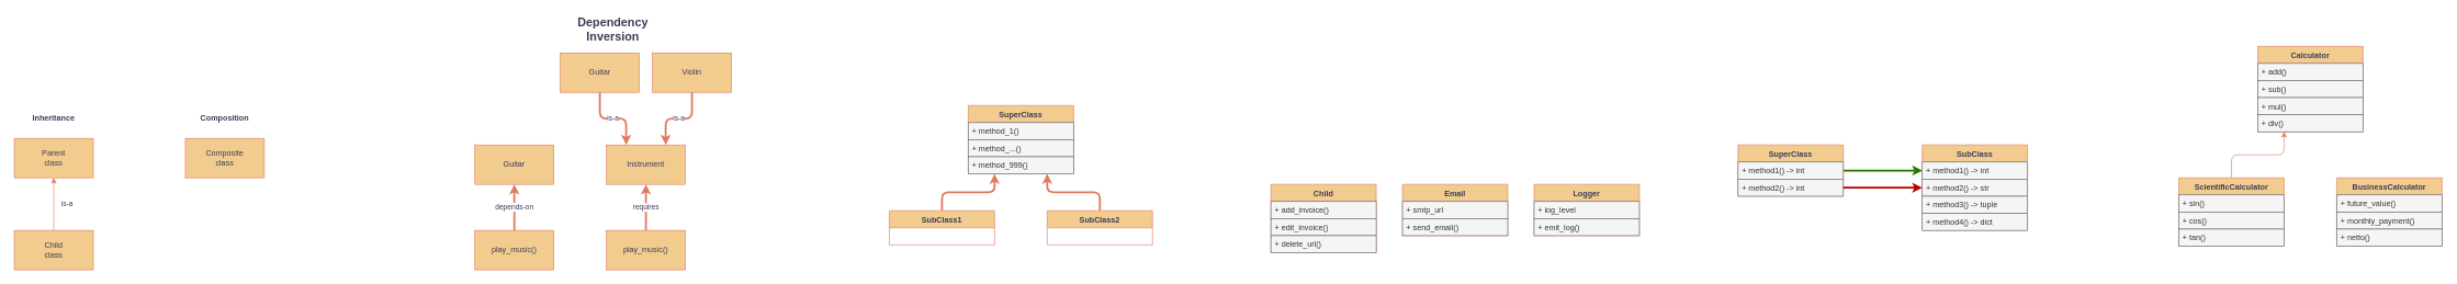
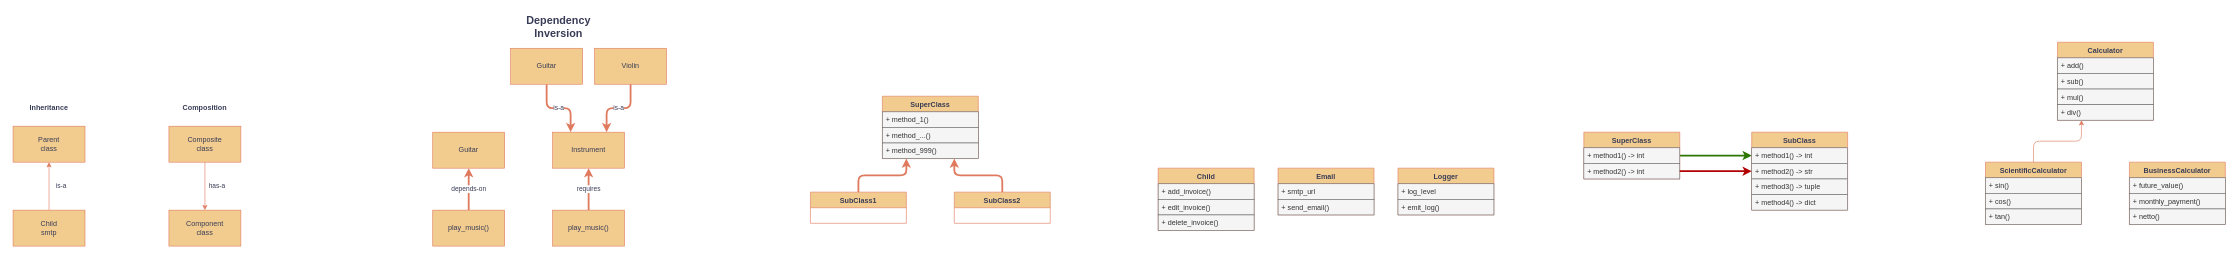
  <mxCell id="0" />
  <mxCell id="1" parent="0" />
+ <mxCell id="2" value="has-a" style="edgeStyle=orthogonalEdgeStyle;curved=0;rounded=1;orthogonalLoop=1;jettySize=auto;html=1;strokeColor=#E07A5F;fillColor=#F2CC8F;fontColor=#393C56;labelBackgroundColor=none;" edge="1" parent="1" source="3" target="4"><mxGeometry y="20" relative="1" as="geometry"><mxPoint as="offset" /></mxGeometry></mxCell>
  <mxCell id="3" value="Composite&lt;br&gt;class" style="rounded=0;whiteSpace=wrap;html=1;strokeColor=#E07A5F;fillColor=#F2CC8F;fontColor=#393C56;" vertex="1" parent="1"><mxGeometry x="280" y="210" width="120" height="60" as="geometry" /></mxCell>
+ <mxCell id="4" value="Component&lt;br&gt;class" style="rounded=0;whiteSpace=wrap;html=1;strokeColor=#E07A5F;fillColor=#F2CC8F;fontColor=#393C56;" vertex="1" parent="1"><mxGeometry x="280" y="350" width="120" height="60" as="geometry" /></mxCell>
  <mxCell id="5" value="is-a" style="edgeStyle=orthogonalEdgeStyle;curved=0;rounded=1;orthogonalLoop=1;jettySize=auto;html=1;strokeColor=#E07A5F;fillColor=#F2CC8F;fontColor=#393C56;labelBackgroundColor=none;startArrow=classic;startFill=1;endArrow=none;endFill=0;" edge="1" parent="1" source="6" target="7"><mxGeometry y="20" relative="1" as="geometry"><mxPoint as="offset" /></mxGeometry></mxCell>
  <mxCell id="6" value="Parent&lt;br&gt;class" style="rounded=0;whiteSpace=wrap;html=1;strokeColor=#E07A5F;fillColor=#F2CC8F;fontColor=#393C56;" vertex="1" parent="1"><mxGeometry x="20" y="210" width="120" height="60" as="geometry" /></mxCell>
- <mxCell id="7" value="Child&lt;br&gt;class" style="rounded=0;whiteSpace=wrap;html=1;strokeColor=#E07A5F;fillColor=#F2CC8F;fontColor=#393C56;" vertex="1" parent="1"><mxGeometry x="20" y="350" width="120" height="60" as="geometry" /></mxCell>
+ <mxCell id="7" value="Child&lt;br&gt;smtp" style="rounded=0;whiteSpace=wrap;html=1;strokeColor=#E07A5F;fillColor=#F2CC8F;fontColor=#393C56;" vertex="1" parent="1"><mxGeometry x="20" y="350" width="120" height="60" as="geometry" /></mxCell>
  <mxCell id="8" value="Inheritance" style="text;html=1;strokeColor=none;fillColor=none;align=center;verticalAlign=middle;whiteSpace=wrap;rounded=0;fontColor=#393C56;fontStyle=1" vertex="1" parent="1"><mxGeometry x="35" y="170" width="90" height="20" as="geometry" /></mxCell>
  <mxCell id="9" value="Composition" style="text;html=1;strokeColor=none;fillColor=none;align=center;verticalAlign=middle;whiteSpace=wrap;rounded=0;fontColor=#393C56;fontStyle=1" vertex="1" parent="1"><mxGeometry x="295" y="170" width="90" height="20" as="geometry" /></mxCell>
  <mxCell id="10" value="Child" style="swimlane;fontStyle=1;align=center;verticalAlign=top;childLayout=stackLayout;horizontal=1;startSize=26;horizontalStack=0;resizeParent=1;resizeParentMax=0;resizeLast=0;collapsible=1;marginBottom=0;rounded=0;sketch=0;strokeColor=#E07A5F;fillColor=#F2CC8F;fontColor=#393C56;" vertex="1" parent="1"><mxGeometry x="1930" y="280" width="160" height="104" as="geometry" /></mxCell>
  <mxCell id="11" value="+ add_invoice()" style="text;strokeColor=#666666;fillColor=#f5f5f5;align=left;verticalAlign=top;spacingLeft=4;spacingRight=4;overflow=hidden;rotatable=0;points=[[0,0.5],[1,0.5]];portConstraint=eastwest;fontColor=#333333;" vertex="1" parent="10"><mxGeometry y="26" width="160" height="26" as="geometry" /></mxCell>
  <mxCell id="12" value="+ edit_invoice()" style="text;strokeColor=#666666;fillColor=#f5f5f5;align=left;verticalAlign=top;spacingLeft=4;spacingRight=4;overflow=hidden;rotatable=0;points=[[0,0.5],[1,0.5]];portConstraint=eastwest;fontColor=#333333;" vertex="1" parent="10"><mxGeometry y="52" width="160" height="26" as="geometry" /></mxCell>
- <mxCell id="13" value="+ delete_url()" style="text;strokeColor=#666666;fillColor=#f5f5f5;align=left;verticalAlign=top;spacingLeft=4;spacingRight=4;overflow=hidden;rotatable=0;points=[[0,0.5],[1,0.5]];portConstraint=eastwest;fontColor=#333333;" vertex="1" parent="10"><mxGeometry y="78" width="160" height="26" as="geometry" /></mxCell>
+ <mxCell id="13" value="+ delete_invoice()" style="text;strokeColor=#666666;fillColor=#f5f5f5;align=left;verticalAlign=top;spacingLeft=4;spacingRight=4;overflow=hidden;rotatable=0;points=[[0,0.5],[1,0.5]];portConstraint=eastwest;fontColor=#333333;" vertex="1" parent="10"><mxGeometry y="78" width="160" height="26" as="geometry" /></mxCell>
  <mxCell id="14" value="Logger" style="swimlane;fontStyle=1;align=center;verticalAlign=top;childLayout=stackLayout;horizontal=1;startSize=26;horizontalStack=0;resizeParent=1;resizeParentMax=0;resizeLast=0;collapsible=1;marginBottom=0;rounded=0;sketch=0;strokeColor=#E07A5F;fillColor=#F2CC8F;fontColor=#393C56;" vertex="1" parent="1"><mxGeometry x="2330" y="280" width="160" height="78" as="geometry" /></mxCell>
  <mxCell id="15" value="+ log_level" style="text;strokeColor=#666666;fillColor=#f5f5f5;align=left;verticalAlign=top;spacingLeft=4;spacingRight=4;overflow=hidden;rotatable=0;points=[[0,0.5],[1,0.5]];portConstraint=eastwest;rounded=0;sketch=0;fontColor=#333333;" vertex="1" parent="14"><mxGeometry y="26" width="160" height="26" as="geometry" /></mxCell>
  <mxCell id="16" value="+ emit_log()" style="text;strokeColor=#666666;fillColor=#f5f5f5;align=left;verticalAlign=top;spacingLeft=4;spacingRight=4;overflow=hidden;rotatable=0;points=[[0,0.5],[1,0.5]];portConstraint=eastwest;fontColor=#333333;" vertex="1" parent="14"><mxGeometry y="52" width="160" height="26" as="geometry" /></mxCell>
  <mxCell id="17" value="Email" style="swimlane;fontStyle=1;align=center;verticalAlign=top;childLayout=stackLayout;horizontal=1;startSize=26;horizontalStack=0;resizeParent=1;resizeParentMax=0;resizeLast=0;collapsible=1;marginBottom=0;rounded=0;sketch=0;strokeColor=#E07A5F;fillColor=#F2CC8F;fontColor=#393C56;" vertex="1" parent="1"><mxGeometry x="2130" y="280" width="160" height="78" as="geometry" /></mxCell>
  <mxCell id="18" value="+ smtp_url" style="text;strokeColor=#666666;fillColor=#f5f5f5;align=left;verticalAlign=top;spacingLeft=4;spacingRight=4;overflow=hidden;rotatable=0;points=[[0,0.5],[1,0.5]];portConstraint=eastwest;rounded=0;sketch=0;fontColor=#333333;" vertex="1" parent="17"><mxGeometry y="26" width="160" height="26" as="geometry" /></mxCell>
  <mxCell id="19" value="+ send_email()" style="text;strokeColor=#666666;fillColor=#f5f5f5;align=left;verticalAlign=top;spacingLeft=4;spacingRight=4;overflow=hidden;rotatable=0;points=[[0,0.5],[1,0.5]];portConstraint=eastwest;fontColor=#333333;" vertex="1" parent="17"><mxGeometry y="52" width="160" height="26" as="geometry" /></mxCell>
  <mxCell id="20" style="edgeStyle=orthogonalEdgeStyle;curved=0;rounded=1;sketch=0;orthogonalLoop=1;jettySize=auto;html=1;exitX=0.5;exitY=0;exitDx=0;exitDy=0;entryX=0.25;entryY=1;entryDx=0;entryDy=0;strokeColor=#E07A5F;fillColor=#F2CC8F;fontColor=#393C56;" edge="1" parent="1" source="21" target="25"><mxGeometry relative="1" as="geometry" /></mxCell>
  <mxCell id="21" value="ScientificCalculator" style="swimlane;fontStyle=1;align=center;verticalAlign=top;childLayout=stackLayout;horizontal=1;startSize=26;horizontalStack=0;resizeParent=1;resizeParentMax=0;resizeLast=0;collapsible=1;marginBottom=0;rounded=0;sketch=0;strokeColor=#E07A5F;fillColor=#F2CC8F;fontColor=#393C56;" vertex="1" parent="1"><mxGeometry x="3310" y="270" width="160" height="104" as="geometry" /></mxCell>
  <mxCell id="22" value="+ sin()" style="text;strokeColor=#666666;fillColor=#f5f5f5;align=left;verticalAlign=top;spacingLeft=4;spacingRight=4;overflow=hidden;rotatable=0;points=[[0,0.5],[1,0.5]];portConstraint=eastwest;fontColor=#333333;" vertex="1" parent="21"><mxGeometry y="26" width="160" height="26" as="geometry" /></mxCell>
  <mxCell id="23" value="+ cos()" style="text;strokeColor=#666666;fillColor=#f5f5f5;align=left;verticalAlign=top;spacingLeft=4;spacingRight=4;overflow=hidden;rotatable=0;points=[[0,0.5],[1,0.5]];portConstraint=eastwest;fontColor=#333333;" vertex="1" parent="21"><mxGeometry y="52" width="160" height="26" as="geometry" /></mxCell>
  <mxCell id="24" value="+ tan()" style="text;strokeColor=#666666;fillColor=#f5f5f5;align=left;verticalAlign=top;spacingLeft=4;spacingRight=4;overflow=hidden;rotatable=0;points=[[0,0.5],[1,0.5]];portConstraint=eastwest;fontColor=#333333;" vertex="1" parent="21"><mxGeometry y="78" width="160" height="26" as="geometry" /></mxCell>
  <mxCell id="25" value="Calculator" style="swimlane;fontStyle=1;align=center;verticalAlign=top;childLayout=stackLayout;horizontal=1;startSize=26;horizontalStack=0;resizeParent=1;resizeParentMax=0;resizeLast=0;collapsible=1;marginBottom=0;rounded=0;sketch=0;strokeColor=#E07A5F;fillColor=#F2CC8F;fontColor=#393C56;" vertex="1" parent="1"><mxGeometry x="3430" y="70" width="160" height="130" as="geometry" /></mxCell>
  <mxCell id="26" value="+ add()" style="text;strokeColor=#666666;fillColor=#f5f5f5;align=left;verticalAlign=top;spacingLeft=4;spacingRight=4;overflow=hidden;rotatable=0;points=[[0,0.5],[1,0.5]];portConstraint=eastwest;fontColor=#333333;" vertex="1" parent="25"><mxGeometry y="26" width="160" height="26" as="geometry" /></mxCell>
  <mxCell id="27" value="+ sub()" style="text;strokeColor=#666666;fillColor=#f5f5f5;align=left;verticalAlign=top;spacingLeft=4;spacingRight=4;overflow=hidden;rotatable=0;points=[[0,0.5],[1,0.5]];portConstraint=eastwest;fontColor=#333333;" vertex="1" parent="25"><mxGeometry y="52" width="160" height="26" as="geometry" /></mxCell>
  <mxCell id="28" value="+ mul()" style="text;strokeColor=#666666;fillColor=#f5f5f5;align=left;verticalAlign=top;spacingLeft=4;spacingRight=4;overflow=hidden;rotatable=0;points=[[0,0.5],[1,0.5]];portConstraint=eastwest;fontColor=#333333;" vertex="1" parent="25"><mxGeometry y="78" width="160" height="26" as="geometry" /></mxCell>
  <mxCell id="29" value="+ div()" style="text;strokeColor=#666666;fillColor=#f5f5f5;align=left;verticalAlign=top;spacingLeft=4;spacingRight=4;overflow=hidden;rotatable=0;points=[[0,0.5],[1,0.5]];portConstraint=eastwest;fontColor=#333333;" vertex="1" parent="25"><mxGeometry y="104" width="160" height="26" as="geometry" /></mxCell>
  <mxCell id="30" value="BusinessCalculator" style="swimlane;fontStyle=1;align=center;verticalAlign=top;childLayout=stackLayout;horizontal=1;startSize=26;horizontalStack=0;resizeParent=1;resizeParentMax=0;resizeLast=0;collapsible=1;marginBottom=0;rounded=0;sketch=0;strokeColor=#E07A5F;fillColor=#F2CC8F;fontColor=#393C56;" vertex="1" parent="1"><mxGeometry x="3550" y="270" width="160" height="104" as="geometry" /></mxCell>
  <mxCell id="31" value="+ future_value()" style="text;strokeColor=#666666;fillColor=#f5f5f5;align=left;verticalAlign=top;spacingLeft=4;spacingRight=4;overflow=hidden;rotatable=0;points=[[0,0.5],[1,0.5]];portConstraint=eastwest;fontColor=#333333;" vertex="1" parent="30"><mxGeometry y="26" width="160" height="26" as="geometry" /></mxCell>
  <mxCell id="32" value="+ monthly_payment()" style="text;strokeColor=#666666;fillColor=#f5f5f5;align=left;verticalAlign=top;spacingLeft=4;spacingRight=4;overflow=hidden;rotatable=0;points=[[0,0.5],[1,0.5]];portConstraint=eastwest;fontColor=#333333;" vertex="1" parent="30"><mxGeometry y="52" width="160" height="26" as="geometry" /></mxCell>
  <mxCell id="33" value="+ netto()" style="text;strokeColor=#666666;fillColor=#f5f5f5;align=left;verticalAlign=top;spacingLeft=4;spacingRight=4;overflow=hidden;rotatable=0;points=[[0,0.5],[1,0.5]];portConstraint=eastwest;fontColor=#333333;" vertex="1" parent="30"><mxGeometry y="78" width="160" height="26" as="geometry" /></mxCell>
  <mxCell id="34" style="edgeStyle=orthogonalEdgeStyle;curved=0;rounded=1;sketch=0;orthogonalLoop=1;jettySize=auto;html=1;exitX=1;exitY=0.5;exitDx=0;exitDy=0;entryX=0;entryY=0.5;entryDx=0;entryDy=0;strokeColor=#2D7600;fillColor=#60a917;fontColor=#393C56;strokeWidth=3;" edge="1" parent="1" source="35" target="39"><mxGeometry relative="1" as="geometry" /></mxCell>
  <mxCell id="35" value="SuperClass" style="swimlane;fontStyle=1;align=center;verticalAlign=top;childLayout=stackLayout;horizontal=1;startSize=26;horizontalStack=0;resizeParent=1;resizeParentMax=0;resizeLast=0;collapsible=1;marginBottom=0;rounded=0;sketch=0;strokeColor=#E07A5F;fillColor=#F2CC8F;fontColor=#393C56;" vertex="1" parent="1"><mxGeometry x="2640" y="220" width="160" height="78" as="geometry" /></mxCell>
  <mxCell id="36" value="+ method1() -&gt; int" style="text;strokeColor=#666666;fillColor=#f5f5f5;align=left;verticalAlign=top;spacingLeft=4;spacingRight=4;overflow=hidden;rotatable=0;points=[[0,0.5],[1,0.5]];portConstraint=eastwest;fontColor=#333333;" vertex="1" parent="35"><mxGeometry y="26" width="160" height="26" as="geometry" /></mxCell>
  <mxCell id="37" value="+ method2() -&gt; int" style="text;strokeColor=#666666;fillColor=#f5f5f5;align=left;verticalAlign=top;spacingLeft=4;spacingRight=4;overflow=hidden;rotatable=0;points=[[0,0.5],[1,0.5]];portConstraint=eastwest;fontColor=#333333;" vertex="1" parent="35"><mxGeometry y="52" width="160" height="26" as="geometry" /></mxCell>
  <mxCell id="38" value="SubClass" style="swimlane;fontStyle=1;align=center;verticalAlign=top;childLayout=stackLayout;horizontal=1;startSize=26;horizontalStack=0;resizeParent=1;resizeParentMax=0;resizeLast=0;collapsible=1;marginBottom=0;rounded=0;sketch=0;strokeColor=#E07A5F;fillColor=#F2CC8F;fontColor=#393C56;" vertex="1" parent="1"><mxGeometry x="2920" y="220" width="160" height="130" as="geometry" /></mxCell>
  <mxCell id="39" value="+ method1() -&gt; int" style="text;strokeColor=#666666;fillColor=#f5f5f5;align=left;verticalAlign=top;spacingLeft=4;spacingRight=4;overflow=hidden;rotatable=0;points=[[0,0.5],[1,0.5]];portConstraint=eastwest;fontColor=#333333;" vertex="1" parent="38"><mxGeometry y="26" width="160" height="26" as="geometry" /></mxCell>
  <mxCell id="40" value="+ method2() -&gt; str" style="text;strokeColor=#666666;fillColor=#f5f5f5;align=left;verticalAlign=top;spacingLeft=4;spacingRight=4;overflow=hidden;rotatable=0;points=[[0,0.5],[1,0.5]];portConstraint=eastwest;fontColor=#333333;" vertex="1" parent="38"><mxGeometry y="52" width="160" height="26" as="geometry" /></mxCell>
  <mxCell id="41" value="+ method3() -&gt; tuple" style="text;strokeColor=#666666;fillColor=#f5f5f5;align=left;verticalAlign=top;spacingLeft=4;spacingRight=4;overflow=hidden;rotatable=0;points=[[0,0.5],[1,0.5]];portConstraint=eastwest;fontColor=#333333;" vertex="1" parent="38"><mxGeometry y="78" width="160" height="26" as="geometry" /></mxCell>
  <mxCell id="42" value="+ method4() -&gt; dict" style="text;strokeColor=#666666;fillColor=#f5f5f5;align=left;verticalAlign=top;spacingLeft=4;spacingRight=4;overflow=hidden;rotatable=0;points=[[0,0.5],[1,0.5]];portConstraint=eastwest;fontColor=#333333;" vertex="1" parent="38"><mxGeometry y="104" width="160" height="26" as="geometry" /></mxCell>
  <mxCell id="43" style="edgeStyle=orthogonalEdgeStyle;curved=0;rounded=1;sketch=0;orthogonalLoop=1;jettySize=auto;html=1;entryX=0;entryY=0.5;entryDx=0;entryDy=0;strokeColor=#B20000;fillColor=#e51400;fontColor=#393C56;strokeWidth=3;" edge="1" parent="1" source="37" target="40"><mxGeometry relative="1" as="geometry" /></mxCell>
  <mxCell id="44" value="SuperClass" style="swimlane;fontStyle=1;align=center;verticalAlign=top;childLayout=stackLayout;horizontal=1;startSize=26;horizontalStack=0;resizeParent=1;resizeParentMax=0;resizeLast=0;collapsible=1;marginBottom=0;rounded=0;sketch=0;strokeColor=#E07A5F;fillColor=#F2CC8F;fontColor=#393C56;" vertex="1" parent="1"><mxGeometry x="1470" y="160" width="160" height="104" as="geometry" /></mxCell>
  <mxCell id="45" value="+ method_1()" style="text;strokeColor=#666666;fillColor=#f5f5f5;align=left;verticalAlign=top;spacingLeft=4;spacingRight=4;overflow=hidden;rotatable=0;points=[[0,0.5],[1,0.5]];portConstraint=eastwest;fontColor=#333333;" vertex="1" parent="44"><mxGeometry y="26" width="160" height="26" as="geometry" /></mxCell>
  <mxCell id="46" value="+ method_...()" style="text;strokeColor=#666666;fillColor=#f5f5f5;align=left;verticalAlign=top;spacingLeft=4;spacingRight=4;overflow=hidden;rotatable=0;points=[[0,0.5],[1,0.5]];portConstraint=eastwest;fontColor=#333333;" vertex="1" parent="44"><mxGeometry y="52" width="160" height="26" as="geometry" /></mxCell>
  <mxCell id="47" value="+ method_999()" style="text;strokeColor=#666666;fillColor=#f5f5f5;align=left;verticalAlign=top;spacingLeft=4;spacingRight=4;overflow=hidden;rotatable=0;points=[[0,0.5],[1,0.5]];portConstraint=eastwest;fontColor=#333333;" vertex="1" parent="44"><mxGeometry y="78" width="160" height="26" as="geometry" /></mxCell>
  <mxCell id="48" style="edgeStyle=orthogonalEdgeStyle;curved=0;rounded=1;sketch=0;orthogonalLoop=1;jettySize=auto;html=1;exitX=0.5;exitY=0;exitDx=0;exitDy=0;strokeColor=#E07A5F;strokeWidth=3;fillColor=#F2CC8F;fontColor=#393C56;entryX=0.25;entryY=1;entryDx=0;entryDy=0;entryPerimeter=0;" edge="1" parent="1" source="49" target="47"><mxGeometry relative="1" as="geometry"><mxPoint x="1550" y="264" as="targetPoint" /></mxGeometry></mxCell>
  <mxCell id="49" value="SubClass1" style="swimlane;fontStyle=1;align=center;verticalAlign=top;childLayout=stackLayout;horizontal=1;startSize=26;horizontalStack=0;resizeParent=1;resizeParentMax=0;resizeLast=0;collapsible=1;marginBottom=0;rounded=0;sketch=0;strokeColor=#E07A5F;fillColor=#F2CC8F;fontColor=#393C56;" vertex="1" parent="1"><mxGeometry x="1350" y="320" width="160" height="52" as="geometry" /></mxCell>
  <mxCell id="50" style="edgeStyle=orthogonalEdgeStyle;curved=0;rounded=1;sketch=0;orthogonalLoop=1;jettySize=auto;html=1;strokeColor=#E07A5F;strokeWidth=3;fillColor=#F2CC8F;fontColor=#393C56;" edge="1" parent="1" source="51" target="44"><mxGeometry relative="1" as="geometry"><Array as="points"><mxPoint x="1670" y="292" /><mxPoint x="1590" y="292" /></Array></mxGeometry></mxCell>
  <mxCell id="51" value="SubClass2" style="swimlane;fontStyle=1;align=center;verticalAlign=top;childLayout=stackLayout;horizontal=1;startSize=26;horizontalStack=0;resizeParent=1;resizeParentMax=0;resizeLast=0;collapsible=1;marginBottom=0;rounded=0;sketch=0;strokeColor=#E07A5F;fillColor=#F2CC8F;fontColor=#393C56;" vertex="1" parent="1"><mxGeometry x="1590" y="320" width="160" height="52" as="geometry" /></mxCell>
  <mxCell id="52" value="depends-on" style="edgeStyle=orthogonalEdgeStyle;curved=0;rounded=1;sketch=0;orthogonalLoop=1;jettySize=auto;html=1;entryX=0.5;entryY=1;entryDx=0;entryDy=0;strokeColor=#E07A5F;strokeWidth=3;fillColor=#F2CC8F;fontColor=#393C56;" edge="1" parent="1" source="53" target="54"><mxGeometry relative="1" as="geometry" /></mxCell>
  <mxCell id="53" value="play_music()" style="rounded=0;whiteSpace=wrap;html=1;sketch=0;strokeColor=#E07A5F;fillColor=#F2CC8F;fontColor=#393C56;" vertex="1" parent="1"><mxGeometry x="720" y="350" width="120" height="60" as="geometry" /></mxCell>
  <mxCell id="54" value="Guitar" style="rounded=0;whiteSpace=wrap;html=1;sketch=0;strokeColor=#E07A5F;fillColor=#F2CC8F;fontColor=#393C56;" vertex="1" parent="1"><mxGeometry x="720" y="220" width="120" height="60" as="geometry" /></mxCell>
  <mxCell id="55" value="requires" style="edgeStyle=orthogonalEdgeStyle;curved=0;rounded=1;sketch=0;orthogonalLoop=1;jettySize=auto;html=1;entryX=0.5;entryY=1;entryDx=0;entryDy=0;strokeColor=#E07A5F;strokeWidth=3;fillColor=#F2CC8F;fontColor=#393C56;" edge="1" parent="1" source="56" target="57"><mxGeometry relative="1" as="geometry" /></mxCell>
  <mxCell id="56" value="play_music()" style="rounded=0;whiteSpace=wrap;html=1;sketch=0;strokeColor=#E07A5F;fillColor=#F2CC8F;fontColor=#393C56;" vertex="1" parent="1"><mxGeometry x="920" y="350" width="120" height="60" as="geometry" /></mxCell>
  <mxCell id="57" value="Instrument" style="rounded=0;whiteSpace=wrap;html=1;sketch=0;strokeColor=#E07A5F;fillColor=#F2CC8F;fontColor=#393C56;" vertex="1" parent="1"><mxGeometry x="920" y="220" width="120" height="60" as="geometry" /></mxCell>
  <mxCell id="58" value="is-a" style="edgeStyle=orthogonalEdgeStyle;curved=0;rounded=1;sketch=0;orthogonalLoop=1;jettySize=auto;html=1;entryX=0.25;entryY=0;entryDx=0;entryDy=0;strokeColor=#E07A5F;strokeWidth=3;fillColor=#F2CC8F;fontColor=#393C56;" edge="1" parent="1" source="59" target="57"><mxGeometry relative="1" as="geometry" /></mxCell>
  <mxCell id="59" value="Guitar" style="rounded=0;whiteSpace=wrap;html=1;sketch=0;strokeColor=#E07A5F;fillColor=#F2CC8F;fontColor=#393C56;" vertex="1" parent="1"><mxGeometry x="850" y="80" width="120" height="60" as="geometry" /></mxCell>
  <mxCell id="60" value="Dependency&lt;br&gt;Inversion" style="text;html=1;strokeColor=none;fillColor=none;align=center;verticalAlign=middle;whiteSpace=wrap;rounded=0;sketch=0;fontColor=#393C56;fontStyle=1;fontSize=18;" vertex="1" parent="1"><mxGeometry x="847" y="20" width="166" height="50" as="geometry" /></mxCell>
  <mxCell id="61" value="Violin" style="rounded=0;whiteSpace=wrap;html=1;sketch=0;strokeColor=#E07A5F;fillColor=#F2CC8F;fontColor=#393C56;" vertex="1" parent="1"><mxGeometry x="990" y="80" width="120" height="60" as="geometry" /></mxCell>
  <mxCell id="62" value="is-a" style="edgeStyle=orthogonalEdgeStyle;curved=0;rounded=1;sketch=0;orthogonalLoop=1;jettySize=auto;html=1;entryX=0.75;entryY=0;entryDx=0;entryDy=0;strokeColor=#E07A5F;strokeWidth=3;fillColor=#F2CC8F;fontColor=#393C56;exitX=0.5;exitY=1;exitDx=0;exitDy=0;" edge="1" parent="1" source="61" target="57"><mxGeometry relative="1" as="geometry"><mxPoint x="1080" y="160.03" as="sourcePoint" /><mxPoint x="1140" y="255.03" as="targetPoint" /></mxGeometry></mxCell>
